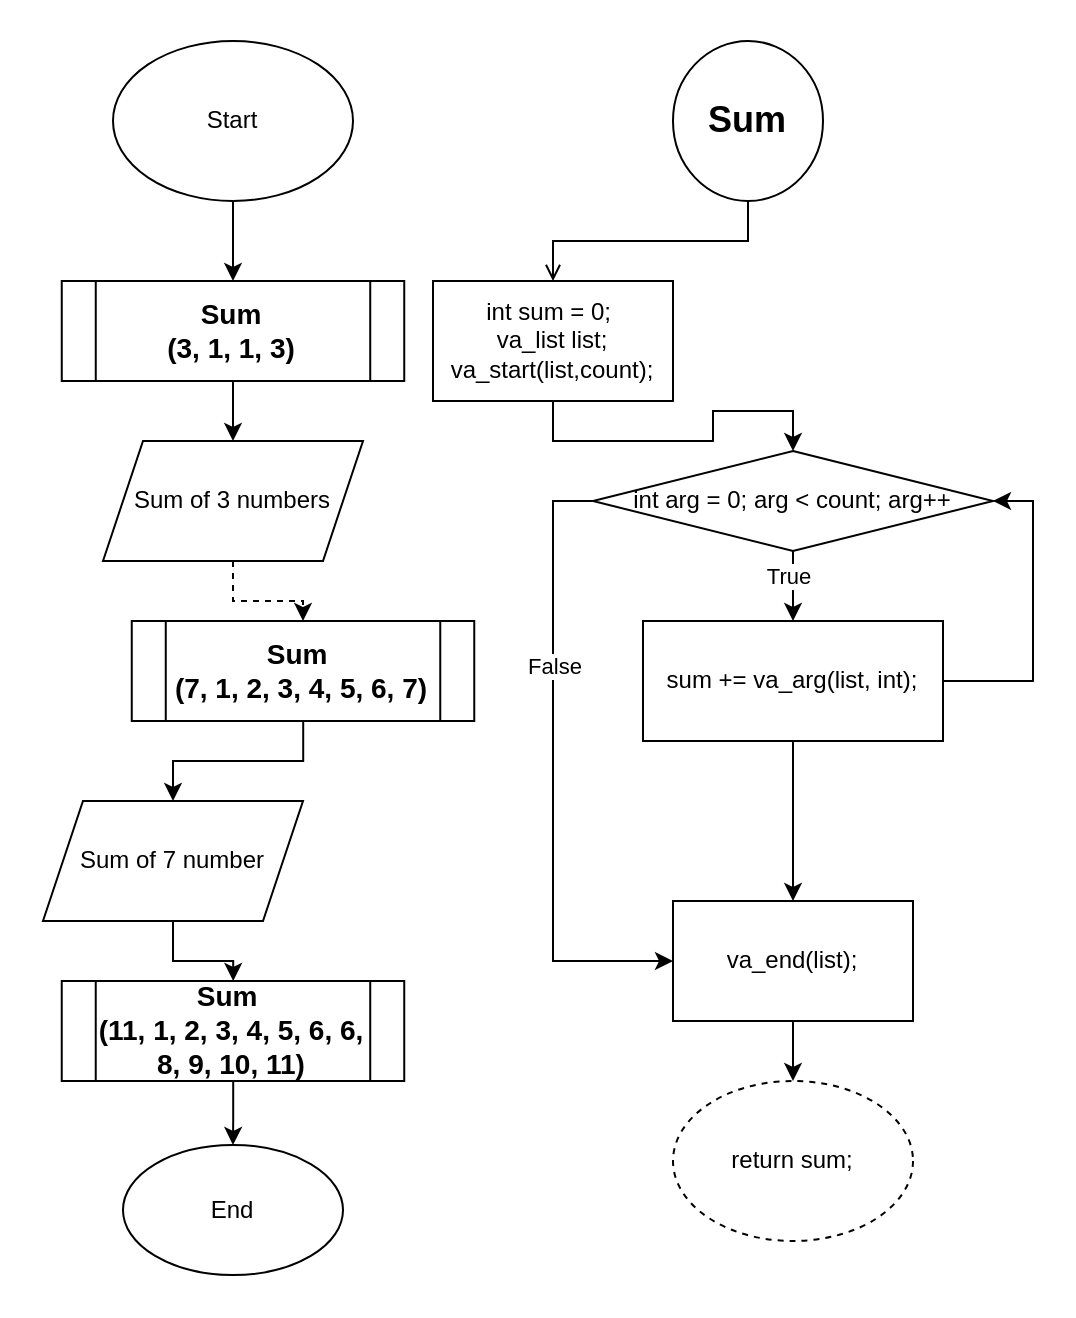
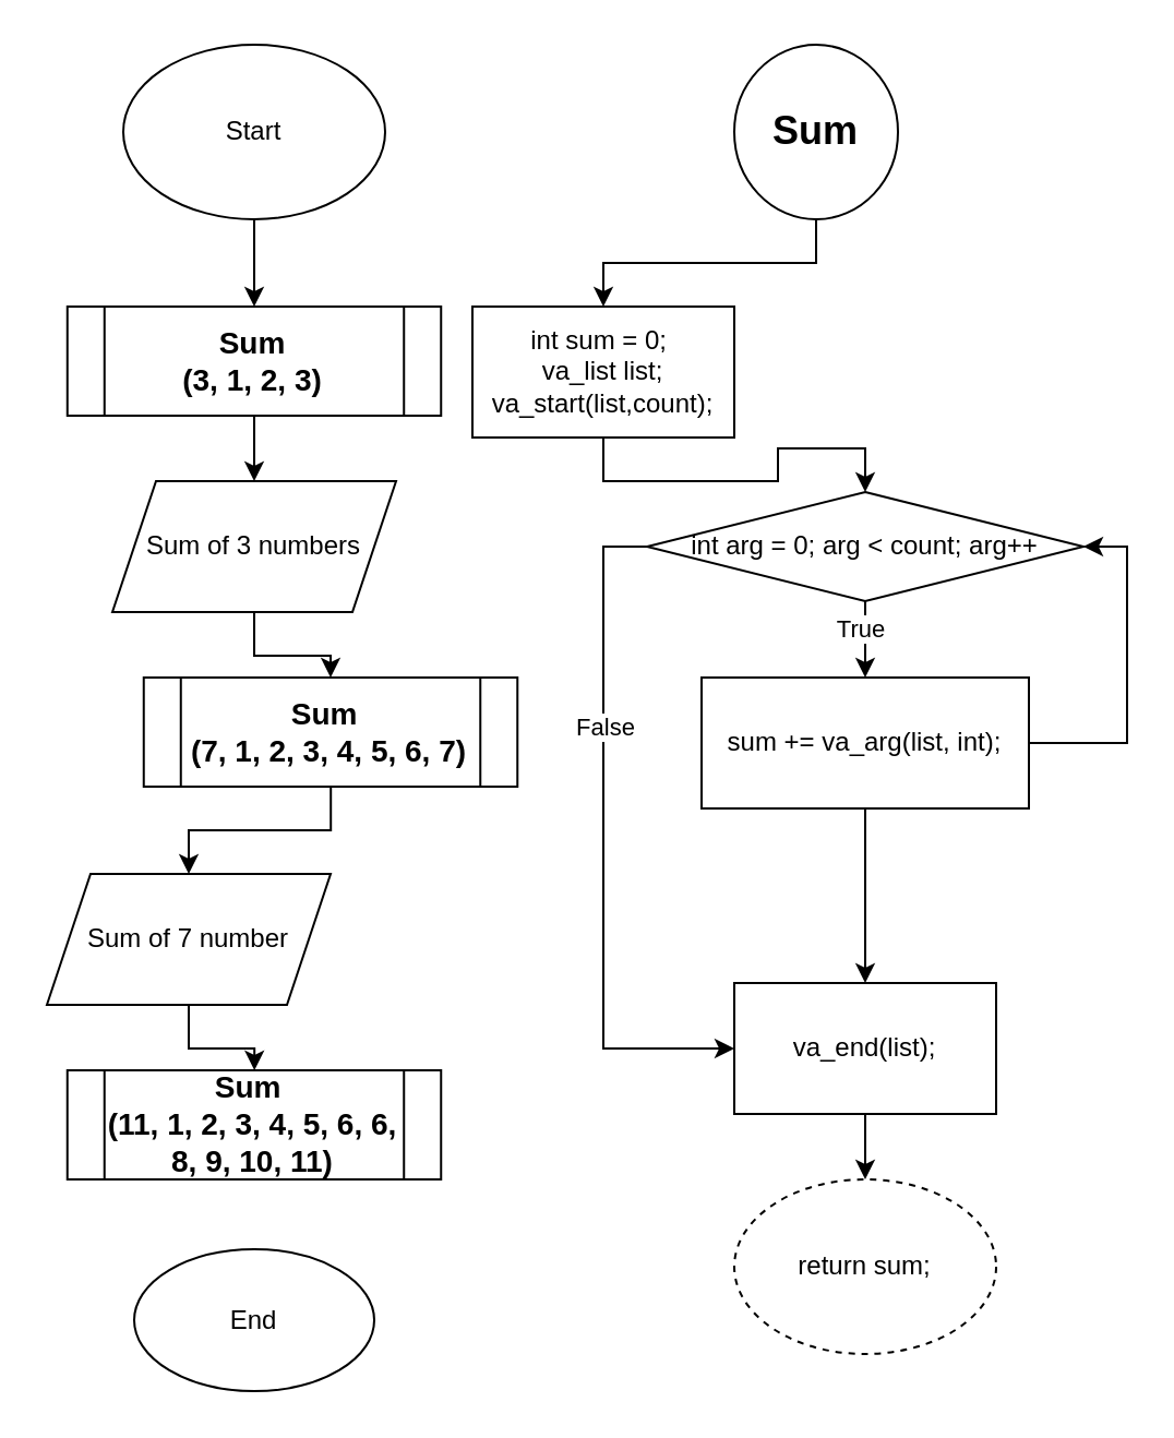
  <mxCell id="0" />
  <mxCell id="1" parent="0" />
  <mxCell id="2" value="" style="edgeStyle=orthogonalEdgeStyle;rounded=0;orthogonalLoop=1;jettySize=auto;html=1;" edge="1" parent="1" source="3" target="5"><mxGeometry relative="1" as="geometry" /></mxCell>
  <mxCell id="3" value="Start" style="ellipse;whiteSpace=wrap;html=1;" vertex="1" parent="1"><mxGeometry x="56" width="120" height="80" as="geometry" y="20" /></mxCell>
  <mxCell id="4" value="" style="edgeStyle=orthogonalEdgeStyle;rounded=0;orthogonalLoop=1;jettySize=auto;html=1;" edge="1" parent="1" source="5" target="7"><mxGeometry relative="1" as="geometry" /></mxCell>
- <mxCell id="5" value="&lt;font style=&quot;font-size: 14px;&quot;&gt;&lt;b&gt;Sum&lt;/b&gt;&lt;/font&gt;&lt;div&gt;&lt;font style=&quot;font-size: 14px;&quot;&gt;&lt;b&gt;(3, 1, 1, 3)&lt;/b&gt;&lt;/font&gt;&lt;/div&gt;" style="shape=process;whiteSpace=wrap;html=1;backgroundOutline=1;" vertex="1" parent="1"><mxGeometry x="30.38" y="140" width="171.24" height="50" as="geometry" /></mxCell>
- <mxCell id="6" style="edgeStyle=orthogonalEdgeStyle;rounded=0;orthogonalLoop=1;jettySize=auto;html=1;entryX=0.5;entryY=0;entryDx=0;entryDy=0;dashed=1;" edge="1" parent="1" source="7" target="9"><mxGeometry relative="1" as="geometry" /></mxCell>
+ <mxCell id="5" value="&lt;font style=&quot;font-size: 14px;&quot;&gt;&lt;b&gt;Sum&lt;/b&gt;&lt;/font&gt;&lt;div&gt;&lt;font style=&quot;font-size: 14px;&quot;&gt;&lt;b&gt;(3, 1, 2, 3)&lt;/b&gt;&lt;/font&gt;&lt;/div&gt;" style="shape=process;whiteSpace=wrap;html=1;backgroundOutline=1;" vertex="1" parent="1"><mxGeometry x="30.38" y="140" width="171.24" height="50" as="geometry" /></mxCell>
+ <mxCell id="6" style="edgeStyle=orthogonalEdgeStyle;rounded=0;orthogonalLoop=1;jettySize=auto;html=1;entryX=0.5;entryY=0;entryDx=0;entryDy=0;" edge="1" parent="1" source="7" target="9"><mxGeometry relative="1" as="geometry" /></mxCell>
  <mxCell id="7" value="Sum of 3 numbers" style="shape=parallelogram;perimeter=parallelogramPerimeter;whiteSpace=wrap;html=1;fixedSize=1;" vertex="1" parent="1"><mxGeometry x="51" y="220" width="130" height="60" as="geometry" /></mxCell>
  <mxCell id="8" value="" style="edgeStyle=orthogonalEdgeStyle;rounded=0;orthogonalLoop=1;jettySize=auto;html=1;" edge="1" parent="1" source="9" target="11"><mxGeometry relative="1" as="geometry" /></mxCell>
  <mxCell id="9" value="&lt;font style=&quot;font-size: 14px;&quot;&gt;&lt;b&gt;Sum&amp;nbsp;&lt;/b&gt;&lt;/font&gt;&lt;div&gt;&lt;b style=&quot;font-size: 14px; background-color: initial;&quot;&gt;(7, 1, 2, 3, 4, 5, 6, 7)&lt;/b&gt;&lt;/div&gt;" style="shape=process;whiteSpace=wrap;html=1;backgroundOutline=1;" vertex="1" parent="1"><mxGeometry x="65.38" y="310" width="171.25" height="50" as="geometry" /></mxCell>
  <mxCell id="10" style="edgeStyle=orthogonalEdgeStyle;rounded=0;orthogonalLoop=1;jettySize=auto;html=1;" edge="1" parent="1" source="11" target="13"><mxGeometry relative="1" as="geometry" /></mxCell>
  <mxCell id="11" value="Sum of 7 number" style="shape=parallelogram;perimeter=parallelogramPerimeter;whiteSpace=wrap;html=1;fixedSize=1;" vertex="1" parent="1"><mxGeometry x="20.99" y="400" width="130.01" height="60" as="geometry" /></mxCell>
- <mxCell id="12" value="" style="edgeStyle=orthogonalEdgeStyle;rounded=0;orthogonalLoop=1;jettySize=auto;html=1;" edge="1" parent="1" source="13" target="14"><mxGeometry relative="1" as="geometry" /></mxCell>
  <mxCell id="13" value="&lt;font style=&quot;font-size: 14px;&quot;&gt;&lt;b&gt;Sum&amp;nbsp;&lt;/b&gt;&lt;/font&gt;&lt;div&gt;&lt;b style=&quot;font-size: 14px; background-color: initial;&quot;&gt;(11, 1, 2, 3, 4, 5, 6, 6, 8, 9, 10, 11)&lt;/b&gt;&lt;/div&gt;" style="shape=process;whiteSpace=wrap;html=1;backgroundOutline=1;" vertex="1" parent="1"><mxGeometry x="30.37" y="490" width="171.25" height="50" as="geometry" /></mxCell>
  <mxCell id="14" value="End" style="ellipse;whiteSpace=wrap;html=1;" vertex="1" parent="1"><mxGeometry x="60.99" y="572" width="110.01" height="65" as="geometry" /></mxCell>
- <mxCell id="15" value="" style="edgeStyle=orthogonalEdgeStyle;rounded=0;orthogonalLoop=1;jettySize=auto;html=1;endArrow=open;" edge="1" parent="1" source="16" target="18"><mxGeometry relative="1" as="geometry" /></mxCell>
+ <mxCell id="15" value="" style="edgeStyle=orthogonalEdgeStyle;rounded=0;orthogonalLoop=1;jettySize=auto;html=1;" edge="1" parent="1" source="16" target="18"><mxGeometry relative="1" as="geometry" /></mxCell>
  <mxCell id="16" value="&lt;font style=&quot;font-size: 18px;&quot;&gt;&lt;b&gt;Sum&lt;/b&gt;&lt;/font&gt;" style="ellipse;whiteSpace=wrap;html=1;" vertex="1" parent="1"><mxGeometry x="336" y="20" width="75" height="80" as="geometry" /></mxCell>
  <mxCell id="17" value="" style="edgeStyle=orthogonalEdgeStyle;rounded=0;orthogonalLoop=1;jettySize=auto;html=1;" edge="1" parent="1" source="18" target="23"><mxGeometry relative="1" as="geometry" /></mxCell>
  <mxCell id="18" value="int sum = 0;&amp;nbsp;&lt;div&gt;va_list list; va_start(list,count);&lt;/div&gt;" style="whiteSpace=wrap;html=1;" vertex="1" parent="1"><mxGeometry x="216" y="140" width="120" height="60" as="geometry" /></mxCell>
  <mxCell id="19" value="" style="edgeStyle=orthogonalEdgeStyle;rounded=0;orthogonalLoop=1;jettySize=auto;html=1;" edge="1" parent="1" source="23" target="26"><mxGeometry relative="1" as="geometry" /></mxCell>
  <mxCell id="20" value="True" style="edgeLabel;html=1;align=center;verticalAlign=middle;resizable=0;points=[];" vertex="1" connectable="0" parent="19"><mxGeometry x="-0.467" y="-3" relative="1" as="geometry"><mxPoint as="offset" /></mxGeometry></mxCell>
  <mxCell id="21" style="edgeStyle=orthogonalEdgeStyle;rounded=0;orthogonalLoop=1;jettySize=auto;html=1;entryX=0;entryY=0.5;entryDx=0;entryDy=0;" edge="1" parent="1" source="23" target="28"><mxGeometry relative="1" as="geometry"><Array as="points"><mxPoint x="276" y="250" /><mxPoint x="276" y="480" /></Array></mxGeometry></mxCell>
  <mxCell id="22" value="False" style="edgeLabel;html=1;align=center;verticalAlign=middle;resizable=0;points=[];" vertex="1" connectable="0" parent="21"><mxGeometry x="-0.342" relative="1" as="geometry"><mxPoint as="offset" /></mxGeometry></mxCell>
  <mxCell id="23" value="int arg = 0; arg &amp;lt; count; arg++" style="rhombus;whiteSpace=wrap;html=1;" vertex="1" parent="1"><mxGeometry x="296" y="225" width="200" height="50" as="geometry" /></mxCell>
  <mxCell id="24" style="edgeStyle=orthogonalEdgeStyle;rounded=0;orthogonalLoop=1;jettySize=auto;html=1;entryX=1;entryY=0.5;entryDx=0;entryDy=0;" edge="1" parent="1" source="26" target="23"><mxGeometry relative="1" as="geometry"><Array as="points"><mxPoint x="516" y="340" /><mxPoint x="516" y="250" /></Array></mxGeometry></mxCell>
  <mxCell id="25" value="" style="edgeStyle=orthogonalEdgeStyle;rounded=0;orthogonalLoop=1;jettySize=auto;html=1;" edge="1" parent="1" source="26" target="28"><mxGeometry relative="1" as="geometry" /></mxCell>
  <mxCell id="26" value="sum += va_arg(list, int);" style="whiteSpace=wrap;html=1;" vertex="1" parent="1"><mxGeometry x="321" y="310" width="150" height="60" as="geometry" /></mxCell>
  <mxCell id="27" value="" style="edgeStyle=orthogonalEdgeStyle;rounded=0;orthogonalLoop=1;jettySize=auto;html=1;entryX=0.5;entryY=0;entryDx=0;entryDy=0;" edge="1" parent="1" source="28" target="29"><mxGeometry relative="1" as="geometry"><mxPoint x="396" y="545" as="targetPoint" /></mxGeometry></mxCell>
  <mxCell id="28" value="va_end(list);" style="whiteSpace=wrap;html=1;" vertex="1" parent="1"><mxGeometry x="336" y="450" width="120" height="60" as="geometry" /></mxCell>
  <mxCell id="29" value="return sum;" style="ellipse;whiteSpace=wrap;html=1;dashed=1;" vertex="1" parent="1"><mxGeometry x="336" y="540" width="120" height="80" as="geometry" /></mxCell>
